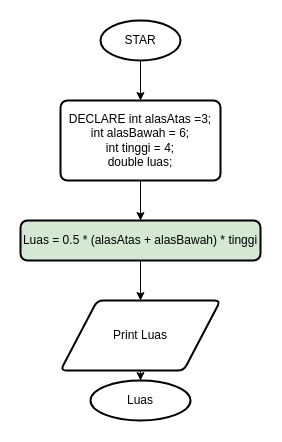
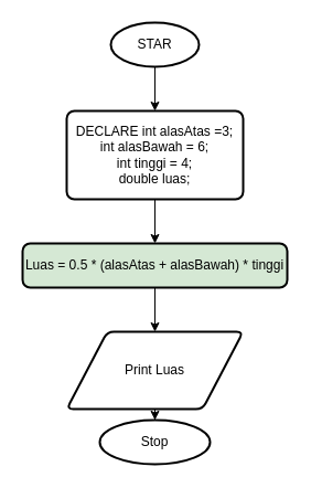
  <mxCell id="0" />
  <mxCell id="1" parent="0" />
  <mxCell id="2" style="edgeStyle=orthogonalEdgeStyle;rounded=0;orthogonalLoop=1;jettySize=auto;html=1;entryX=0.5;entryY=0;entryDx=0;entryDy=0;" edge="1" parent="1" source="3" target="5"><mxGeometry relative="1" as="geometry" /></mxCell>
  <mxCell id="3" value="STAR" style="strokeWidth=2;html=1;shape=mxgraph.flowchart.start_1;whiteSpace=wrap;" vertex="1" parent="1"><mxGeometry x="100" y="20" width="80" height="40" as="geometry" /></mxCell>
  <mxCell id="4" style="edgeStyle=orthogonalEdgeStyle;rounded=0;orthogonalLoop=1;jettySize=auto;html=1;entryX=0.5;entryY=0;entryDx=0;entryDy=0;" edge="1" parent="1" source="5" target="7"><mxGeometry relative="1" as="geometry" /></mxCell>
  <mxCell id="5" value="DECLARE int alasAtas =3;&lt;br&gt;&lt;div&gt;&lt;span&gt;int alasBawah = 6;&lt;/span&gt;&lt;/div&gt;&lt;div&gt;&lt;span&gt;int tinggi = 4;&lt;/span&gt;&lt;/div&gt;&lt;div&gt;&lt;span&gt;double luas;&lt;/span&gt;&lt;/div&gt;" style="rounded=1;whiteSpace=wrap;html=1;absoluteArcSize=1;arcSize=14;strokeWidth=2;align=center;" vertex="1" parent="1"><mxGeometry x="60" y="100" width="160" height="80" as="geometry" /></mxCell>
  <mxCell id="6" style="edgeStyle=orthogonalEdgeStyle;rounded=0;orthogonalLoop=1;jettySize=auto;html=1;entryX=0.5;entryY=0;entryDx=0;entryDy=0;" edge="1" parent="1" source="7" target="9"><mxGeometry relative="1" as="geometry" /></mxCell>
  <mxCell id="7" value="Luas = 0.5 * (alasAtas + alasBawah) * tinggi" style="rounded=1;whiteSpace=wrap;html=1;absoluteArcSize=1;arcSize=14;strokeWidth=2;fillColor=#d5e8d4;" vertex="1" parent="1"><mxGeometry x="20" y="220" width="240" height="40" as="geometry" /></mxCell>
  <mxCell id="8" style="edgeStyle=orthogonalEdgeStyle;rounded=0;orthogonalLoop=1;jettySize=auto;html=1;entryX=0.5;entryY=0;entryDx=0;entryDy=0;entryPerimeter=0;" edge="1" parent="1" source="9" target="10"><mxGeometry relative="1" as="geometry" /></mxCell>
  <mxCell id="9" value="Print Luas" style="shape=parallelogram;html=1;strokeWidth=2;perimeter=parallelogramPerimeter;whiteSpace=wrap;rounded=1;arcSize=12;size=0.23;" vertex="1" parent="1"><mxGeometry x="60" y="300" width="160" height="70" as="geometry" /></mxCell>
- <mxCell id="10" value="Luas" style="strokeWidth=2;html=1;shape=mxgraph.flowchart.start_1;whiteSpace=wrap;" vertex="1" parent="1"><mxGeometry x="90" y="380" width="100" height="40" as="geometry" /></mxCell>
+ <mxCell id="10" value="Stop" style="strokeWidth=2;html=1;shape=mxgraph.flowchart.start_1;whiteSpace=wrap;" vertex="1" parent="1"><mxGeometry x="90" y="380" width="100" height="40" as="geometry" /></mxCell>
